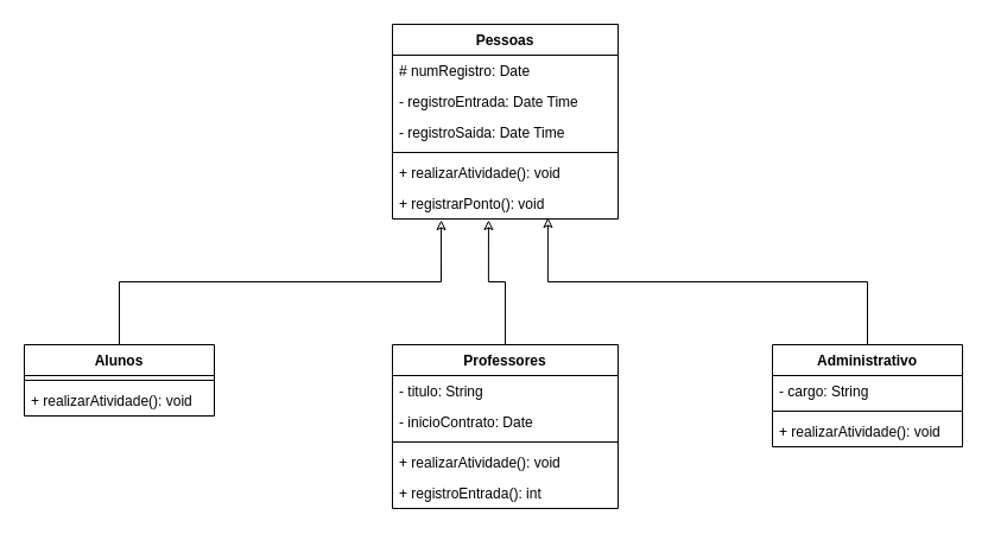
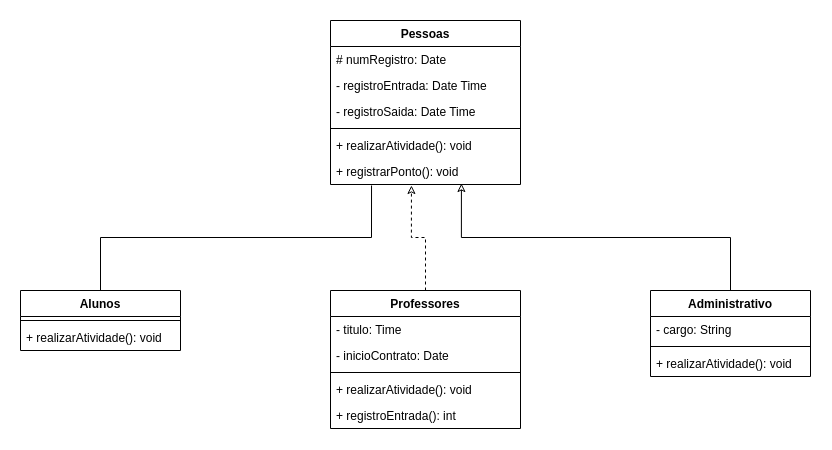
  <mxCell id="0" />
  <mxCell id="1" parent="0" />
- <mxCell id="2" style="edgeStyle=orthogonalEdgeStyle;rounded=0;orthogonalLoop=1;jettySize=auto;html=1;entryX=0.426;entryY=1.038;entryDx=0;entryDy=0;entryPerimeter=0;endArrow=classic;endFill=0;" edge="1" parent="1" source="3" target="24"><mxGeometry relative="1" as="geometry" /></mxCell>
+ <mxCell id="2" style="edgeStyle=orthogonalEdgeStyle;rounded=0;orthogonalLoop=1;jettySize=auto;html=1;entryX=0.426;entryY=1.038;entryDx=0;entryDy=0;entryPerimeter=0;endArrow=classic;endFill=0;dashed=1;" edge="1" parent="1" source="3" target="24"><mxGeometry relative="1" as="geometry" /></mxCell>
  <mxCell id="3" value="Professores" style="swimlane;fontStyle=1;align=center;verticalAlign=top;childLayout=stackLayout;horizontal=1;startSize=26;horizontalStack=0;resizeParent=1;resizeParentMax=0;resizeLast=0;collapsible=1;marginBottom=0;" vertex="1" parent="1"><mxGeometry x="330" y="290" width="190" height="138" as="geometry" /></mxCell>
- <mxCell id="4" value="- titulo: String" style="text;strokeColor=none;fillColor=none;align=left;verticalAlign=top;spacingLeft=4;spacingRight=4;overflow=hidden;rotatable=0;points=[[0,0.5],[1,0.5]];portConstraint=eastwest;" vertex="1" parent="3"><mxGeometry y="26" width="190" height="26" as="geometry" /></mxCell>
+ <mxCell id="4" value="- titulo: Time" style="text;strokeColor=none;fillColor=none;align=left;verticalAlign=top;spacingLeft=4;spacingRight=4;overflow=hidden;rotatable=0;points=[[0,0.5],[1,0.5]];portConstraint=eastwest;" vertex="1" parent="3"><mxGeometry y="26" width="190" height="26" as="geometry" /></mxCell>
  <mxCell id="5" value="- inicioContrato: Date " style="text;strokeColor=none;fillColor=none;align=left;verticalAlign=top;spacingLeft=4;spacingRight=4;overflow=hidden;rotatable=0;points=[[0,0.5],[1,0.5]];portConstraint=eastwest;" vertex="1" parent="3"><mxGeometry y="52" width="190" height="26" as="geometry" /></mxCell>
  <mxCell id="6" value="" style="line;strokeWidth=1;fillColor=none;align=left;verticalAlign=middle;spacingTop=-1;spacingLeft=3;spacingRight=3;rotatable=0;labelPosition=right;points=[];portConstraint=eastwest;" vertex="1" parent="3"><mxGeometry y="78" width="190" height="8" as="geometry" /></mxCell>
  <mxCell id="7" value="+ realizarAtividade(): void" style="text;strokeColor=none;fillColor=none;align=left;verticalAlign=top;spacingLeft=4;spacingRight=4;overflow=hidden;rotatable=0;points=[[0,0.5],[1,0.5]];portConstraint=eastwest;" vertex="1" parent="3"><mxGeometry y="86" width="190" height="26" as="geometry" /></mxCell>
  <mxCell id="8" value="+ registroEntrada(): int" style="text;strokeColor=none;fillColor=none;align=left;verticalAlign=top;spacingLeft=4;spacingRight=4;overflow=hidden;rotatable=0;points=[[0,0.5],[1,0.5]];portConstraint=eastwest;" vertex="1" parent="3"><mxGeometry y="112" width="190" height="26" as="geometry" /></mxCell>
  <mxCell id="9" style="edgeStyle=orthogonalEdgeStyle;rounded=0;orthogonalLoop=1;jettySize=auto;html=1;entryX=0.689;entryY=0.962;entryDx=0;entryDy=0;entryPerimeter=0;endArrow=classic;endFill=0;" edge="1" parent="1" source="10" target="24"><mxGeometry relative="1" as="geometry" /></mxCell>
  <mxCell id="10" value="Administrativo" style="swimlane;fontStyle=1;align=center;verticalAlign=top;childLayout=stackLayout;horizontal=1;startSize=26;horizontalStack=0;resizeParent=1;resizeParentMax=0;resizeLast=0;collapsible=1;marginBottom=0;" vertex="1" parent="1"><mxGeometry x="650" y="290" width="160" height="86" as="geometry" /></mxCell>
  <mxCell id="11" value="- cargo: String" style="text;strokeColor=none;fillColor=none;align=left;verticalAlign=top;spacingLeft=4;spacingRight=4;overflow=hidden;rotatable=0;points=[[0,0.5],[1,0.5]];portConstraint=eastwest;" vertex="1" parent="10"><mxGeometry y="26" width="160" height="26" as="geometry" /></mxCell>
  <mxCell id="12" value="" style="line;strokeWidth=1;fillColor=none;align=left;verticalAlign=middle;spacingTop=-1;spacingLeft=3;spacingRight=3;rotatable=0;labelPosition=right;points=[];portConstraint=eastwest;" vertex="1" parent="10"><mxGeometry y="52" width="160" height="8" as="geometry" /></mxCell>
  <mxCell id="13" value="+ realizarAtividade(): void" style="text;strokeColor=none;fillColor=none;align=left;verticalAlign=top;spacingLeft=4;spacingRight=4;overflow=hidden;rotatable=0;points=[[0,0.5],[1,0.5]];portConstraint=eastwest;" vertex="1" parent="10"><mxGeometry y="60" width="160" height="26" as="geometry" /></mxCell>
- <mxCell id="14" style="edgeStyle=orthogonalEdgeStyle;rounded=0;orthogonalLoop=1;jettySize=auto;html=1;entryX=0.216;entryY=1.038;entryDx=0;entryDy=0;entryPerimeter=0;endArrow=classic;endFill=0;" edge="1" parent="1" source="15" target="24"><mxGeometry relative="1" as="geometry" /></mxCell>
+ <mxCell id="14" style="edgeStyle=orthogonalEdgeStyle;rounded=0;orthogonalLoop=1;jettySize=auto;html=1;entryX=0.216;entryY=1.038;entryDx=0;entryDy=0;entryPerimeter=0;endArrow=none;endFill=0;" edge="1" parent="1" source="15" target="24"><mxGeometry relative="1" as="geometry" /></mxCell>
  <mxCell id="15" value="Alunos" style="swimlane;fontStyle=1;align=center;verticalAlign=top;childLayout=stackLayout;horizontal=1;startSize=26;horizontalStack=0;resizeParent=1;resizeParentMax=0;resizeLast=0;collapsible=1;marginBottom=0;" vertex="1" parent="1"><mxGeometry x="20" y="290" width="160" height="60" as="geometry" /></mxCell>
  <mxCell id="16" value="" style="line;strokeWidth=1;fillColor=none;align=left;verticalAlign=middle;spacingTop=-1;spacingLeft=3;spacingRight=3;rotatable=0;labelPosition=right;points=[];portConstraint=eastwest;" vertex="1" parent="15"><mxGeometry y="26" width="160" height="8" as="geometry" /></mxCell>
  <mxCell id="17" value="+ realizarAtividade(): void" style="text;strokeColor=none;fillColor=none;align=left;verticalAlign=top;spacingLeft=4;spacingRight=4;overflow=hidden;rotatable=0;points=[[0,0.5],[1,0.5]];portConstraint=eastwest;" vertex="1" parent="15"><mxGeometry y="34" width="160" height="26" as="geometry" /></mxCell>
  <mxCell id="18" value="Pessoas" style="swimlane;fontStyle=1;align=center;verticalAlign=top;childLayout=stackLayout;horizontal=1;startSize=26;horizontalStack=0;resizeParent=1;resizeParentMax=0;resizeLast=0;collapsible=1;marginBottom=0;" vertex="1" parent="1"><mxGeometry x="330" y="20" width="190" height="164" as="geometry" /></mxCell>
  <mxCell id="19" value="# numRegistro: Date" style="text;strokeColor=none;fillColor=none;align=left;verticalAlign=top;spacingLeft=4;spacingRight=4;overflow=hidden;rotatable=0;points=[[0,0.5],[1,0.5]];portConstraint=eastwest;" vertex="1" parent="18"><mxGeometry y="26" width="190" height="26" as="geometry" /></mxCell>
  <mxCell id="20" value="- registroEntrada: Date Time" style="text;strokeColor=none;fillColor=none;align=left;verticalAlign=top;spacingLeft=4;spacingRight=4;overflow=hidden;rotatable=0;points=[[0,0.5],[1,0.5]];portConstraint=eastwest;" vertex="1" parent="18"><mxGeometry y="52" width="190" height="26" as="geometry" /></mxCell>
  <mxCell id="21" value="- registroSaida: Date Time" style="text;strokeColor=none;fillColor=none;align=left;verticalAlign=top;spacingLeft=4;spacingRight=4;overflow=hidden;rotatable=0;points=[[0,0.5],[1,0.5]];portConstraint=eastwest;" vertex="1" parent="18"><mxGeometry y="78" width="190" height="26" as="geometry" /></mxCell>
  <mxCell id="22" value="" style="line;strokeWidth=1;fillColor=none;align=left;verticalAlign=middle;spacingTop=-1;spacingLeft=3;spacingRight=3;rotatable=0;labelPosition=right;points=[];portConstraint=eastwest;" vertex="1" parent="18"><mxGeometry y="104" width="190" height="8" as="geometry" /></mxCell>
  <mxCell id="23" value="+ realizarAtividade(): void" style="text;strokeColor=none;fillColor=none;align=left;verticalAlign=top;spacingLeft=4;spacingRight=4;overflow=hidden;rotatable=0;points=[[0,0.5],[1,0.5]];portConstraint=eastwest;" vertex="1" parent="18"><mxGeometry y="112" width="190" height="26" as="geometry" /></mxCell>
  <mxCell id="24" value="+ registrarPonto(): void" style="text;strokeColor=none;fillColor=none;align=left;verticalAlign=top;spacingLeft=4;spacingRight=4;overflow=hidden;rotatable=0;points=[[0,0.5],[1,0.5]];portConstraint=eastwest;" vertex="1" parent="18"><mxGeometry y="138" width="190" height="26" as="geometry" /></mxCell>
